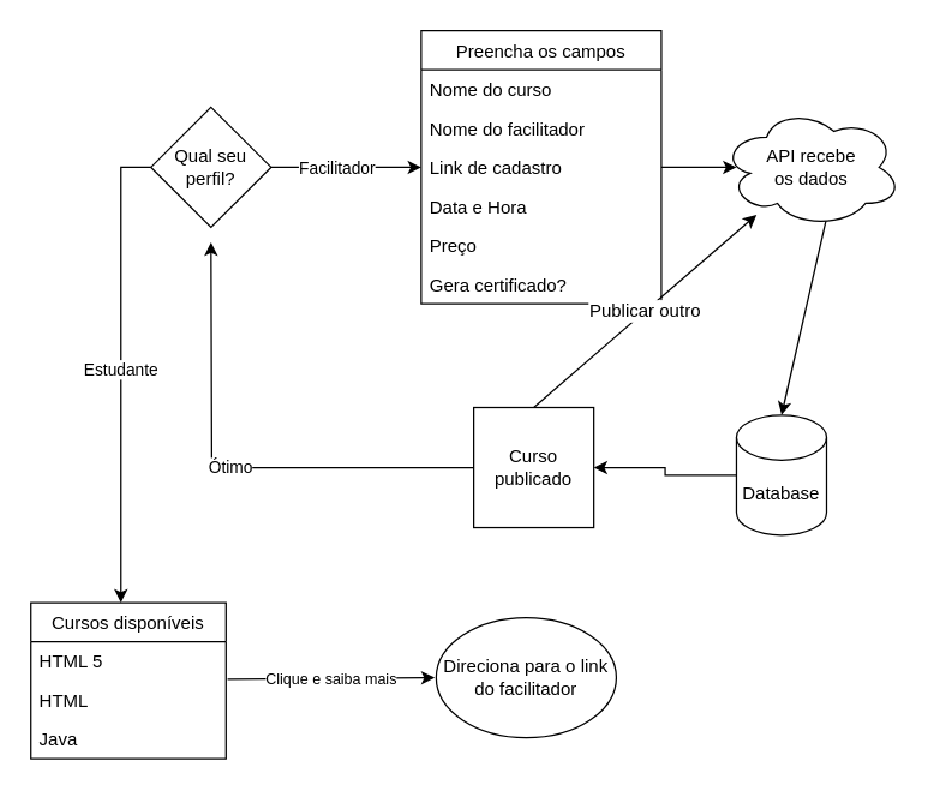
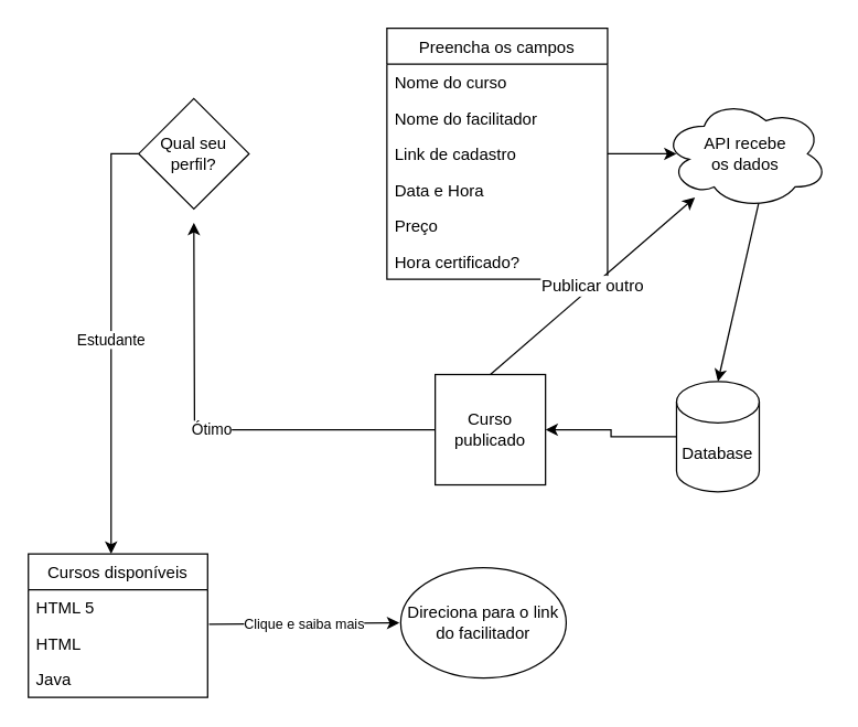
  <mxCell id="0" />
  <mxCell id="1" parent="0" />
  <mxCell id="2" value="Estudante" style="edgeStyle=orthogonalEdgeStyle;rounded=0;orthogonalLoop=1;jettySize=auto;html=1;exitX=0;exitY=0.5;exitDx=0;exitDy=0;" edge="1" parent="1" source="3"><mxGeometry relative="1" as="geometry"><mxPoint x="80" y="401" as="targetPoint" /><Array as="points"><mxPoint x="80" y="111" /><mxPoint x="80" y="401" /></Array></mxGeometry></mxCell>
  <mxCell id="3" value="Qual seu&lt;br&gt;perfil?" style="rhombus;whiteSpace=wrap;html=1;" vertex="1" parent="1"><mxGeometry x="100" y="71" width="80" height="80" as="geometry" /></mxCell>
- <mxCell id="4" value="" style="endArrow=classic;html=1;exitX=1;exitY=0.5;exitDx=0;exitDy=0;entryX=0;entryY=0.5;entryDx=0;entryDy=0;" edge="1" parent="1" source="3" target="16"><mxGeometry width="50" height="50" relative="1" as="geometry"><mxPoint x="210" y="81" as="sourcePoint" /><mxPoint x="290" y="111" as="targetPoint" /></mxGeometry></mxCell>
- <mxCell id="5" value="Facilitador" style="edgeLabel;html=1;align=center;verticalAlign=middle;resizable=0;points=[];" vertex="1" connectable="0" parent="4"><mxGeometry x="0.455" relative="1" as="geometry"><mxPoint x="-30" as="offset" /></mxGeometry></mxCell>
  <mxCell id="6" value="API recebe&lt;br&gt;os dados" style="ellipse;shape=cloud;whiteSpace=wrap;html=1;" vertex="1" parent="1"><mxGeometry x="480" y="71" width="120" height="80" as="geometry" /></mxCell>
  <mxCell id="7" value="" style="endArrow=classic;html=1;exitX=1;exitY=0.5;exitDx=0;exitDy=0;" edge="1" parent="1" source="16"><mxGeometry width="50" height="50" relative="1" as="geometry"><mxPoint x="440" y="251" as="sourcePoint" /><mxPoint x="490" y="111" as="targetPoint" /></mxGeometry></mxCell>
  <mxCell id="8" style="edgeStyle=orthogonalEdgeStyle;rounded=0;orthogonalLoop=1;jettySize=auto;html=1;exitX=0;exitY=0.5;exitDx=0;exitDy=0;exitPerimeter=0;entryX=1;entryY=0.5;entryDx=0;entryDy=0;" edge="1" parent="1" source="9" target="12"><mxGeometry relative="1" as="geometry" /></mxCell>
  <mxCell id="9" value="Database" style="shape=cylinder3;whiteSpace=wrap;html=1;boundedLbl=1;backgroundOutline=1;size=15;" vertex="1" parent="1"><mxGeometry x="490" y="276" width="60" height="80" as="geometry" /></mxCell>
  <mxCell id="10" value="" style="endArrow=classic;html=1;entryX=0.5;entryY=0;entryDx=0;entryDy=0;entryPerimeter=0;" edge="1" parent="1" target="9"><mxGeometry width="50" height="50" relative="1" as="geometry"><mxPoint x="549.52" y="147" as="sourcePoint" /><mxPoint x="549.5" y="186.04" as="targetPoint" /></mxGeometry></mxCell>
  <mxCell id="11" value="Ótimo" style="edgeStyle=orthogonalEdgeStyle;rounded=0;orthogonalLoop=1;jettySize=auto;html=1;exitX=0;exitY=0.5;exitDx=0;exitDy=0;" edge="1" parent="1" source="12"><mxGeometry relative="1" as="geometry"><mxPoint x="140" y="161" as="targetPoint" /></mxGeometry></mxCell>
  <mxCell id="12" value="Curso publicado" style="whiteSpace=wrap;html=1;rounded=0;" vertex="1" parent="1"><mxGeometry x="315" y="271" width="80" height="80" as="geometry" /></mxCell>
  <mxCell id="13" value="Preencha os campos" style="swimlane;fontStyle=0;childLayout=stackLayout;horizontal=1;startSize=26;horizontalStack=0;resizeParent=1;resizeParentMax=0;resizeLast=0;collapsible=1;marginBottom=0;verticalAlign=middle;fontSize=12;" vertex="1" parent="1"><mxGeometry x="280" y="20" width="160" height="182" as="geometry" /></mxCell>
  <mxCell id="14" value="Nome do curso" style="text;strokeColor=none;fillColor=none;align=left;verticalAlign=top;spacingLeft=4;spacingRight=4;overflow=hidden;rotatable=0;points=[[0,0.5],[1,0.5]];portConstraint=eastwest;" vertex="1" parent="13"><mxGeometry y="26" width="160" height="26" as="geometry" /></mxCell>
  <mxCell id="15" value="Nome do facilitador" style="text;strokeColor=none;fillColor=none;align=left;verticalAlign=top;spacingLeft=4;spacingRight=4;overflow=hidden;rotatable=0;points=[[0,0.5],[1,0.5]];portConstraint=eastwest;" vertex="1" parent="13"><mxGeometry y="52" width="160" height="26" as="geometry" /></mxCell>
  <mxCell id="16" value="Link de cadastro&#10;&#10;&#10;&#10;&#10;&#10;&#10;ljóihweóu" style="text;strokeColor=none;fillColor=none;align=left;verticalAlign=top;spacingLeft=4;spacingRight=4;overflow=hidden;rotatable=0;points=[[0,0.5],[1,0.5]];portConstraint=eastwest;" vertex="1" parent="13"><mxGeometry y="78" width="160" height="26" as="geometry" /></mxCell>
  <mxCell id="17" value="Data e Hora" style="text;strokeColor=none;fillColor=none;align=left;verticalAlign=top;spacingLeft=4;spacingRight=4;overflow=hidden;rotatable=0;points=[[0,0.5],[1,0.5]];portConstraint=eastwest;" vertex="1" parent="13"><mxGeometry y="104" width="160" height="26" as="geometry" /></mxCell>
  <mxCell id="18" value="Preço" style="text;strokeColor=none;fillColor=none;align=left;verticalAlign=top;spacingLeft=4;spacingRight=4;overflow=hidden;rotatable=0;points=[[0,0.5],[1,0.5]];portConstraint=eastwest;" vertex="1" parent="13"><mxGeometry y="130" width="160" height="26" as="geometry" /></mxCell>
- <mxCell id="19" value="Gera certificado?" style="text;strokeColor=none;fillColor=none;align=left;verticalAlign=top;spacingLeft=4;spacingRight=4;overflow=hidden;rotatable=0;points=[[0,0.5],[1,0.5]];portConstraint=eastwest;" vertex="1" parent="13"><mxGeometry y="156" width="160" height="26" as="geometry" /></mxCell>
+ <mxCell id="19" value="Hora certificado?" style="text;strokeColor=none;fillColor=none;align=left;verticalAlign=top;spacingLeft=4;spacingRight=4;overflow=hidden;rotatable=0;points=[[0,0.5],[1,0.5]];portConstraint=eastwest;" vertex="1" parent="13"><mxGeometry y="156" width="160" height="26" as="geometry" /></mxCell>
  <mxCell id="20" value="Publicar outro" style="endArrow=classic;html=1;fontSize=12;exitX=0.5;exitY=0;exitDx=0;exitDy=0;" edge="1" parent="1" source="12" target="6"><mxGeometry width="50" height="50" relative="1" as="geometry"><mxPoint x="440" y="91" as="sourcePoint" /><mxPoint x="355" y="211" as="targetPoint" /></mxGeometry></mxCell>
  <mxCell id="21" value="Cursos disponíveis" style="swimlane;fontStyle=0;childLayout=stackLayout;horizontal=1;startSize=26;horizontalStack=0;resizeParent=1;resizeParentMax=0;resizeLast=0;collapsible=1;marginBottom=0;fontSize=12;verticalAlign=middle;" vertex="1" parent="1"><mxGeometry x="20" y="401" width="130" height="104" as="geometry" /></mxCell>
  <mxCell id="22" value="HTML 5" style="text;strokeColor=none;fillColor=none;align=left;verticalAlign=top;spacingLeft=4;spacingRight=4;overflow=hidden;rotatable=0;points=[[0,0.5],[1,0.5]];portConstraint=eastwest;" vertex="1" parent="21"><mxGeometry y="26" width="130" height="26" as="geometry" /></mxCell>
  <mxCell id="23" value="HTML" style="text;strokeColor=none;fillColor=none;align=left;verticalAlign=top;spacingLeft=4;spacingRight=4;overflow=hidden;rotatable=0;points=[[0,0.5],[1,0.5]];portConstraint=eastwest;" vertex="1" parent="21"><mxGeometry y="52" width="130" height="26" as="geometry" /></mxCell>
  <mxCell id="24" value="Java" style="text;strokeColor=none;fillColor=none;align=left;verticalAlign=top;spacingLeft=4;spacingRight=4;overflow=hidden;rotatable=0;points=[[0,0.5],[1,0.5]];portConstraint=eastwest;" vertex="1" parent="21"><mxGeometry y="78" width="130" height="26" as="geometry" /></mxCell>
  <mxCell id="25" value="&lt;font style=&quot;font-size: 12px&quot;&gt;Direciona para o link do facilitador&lt;/font&gt;" style="ellipse;whiteSpace=wrap;html=1;fontSize=10;align=center;verticalAlign=middle;" vertex="1" parent="1"><mxGeometry x="290" y="411" width="120" height="80" as="geometry" /></mxCell>
  <mxCell id="26" value="Clique e saiba mais" style="endArrow=classic;html=1;fontSize=10;exitX=1.008;exitY=-0.038;exitDx=0;exitDy=0;exitPerimeter=0;" edge="1" parent="1" source="23"><mxGeometry width="50" height="50" relative="1" as="geometry"><mxPoint x="193" y="451" as="sourcePoint" /><mxPoint x="289" y="451" as="targetPoint" /></mxGeometry></mxCell>
